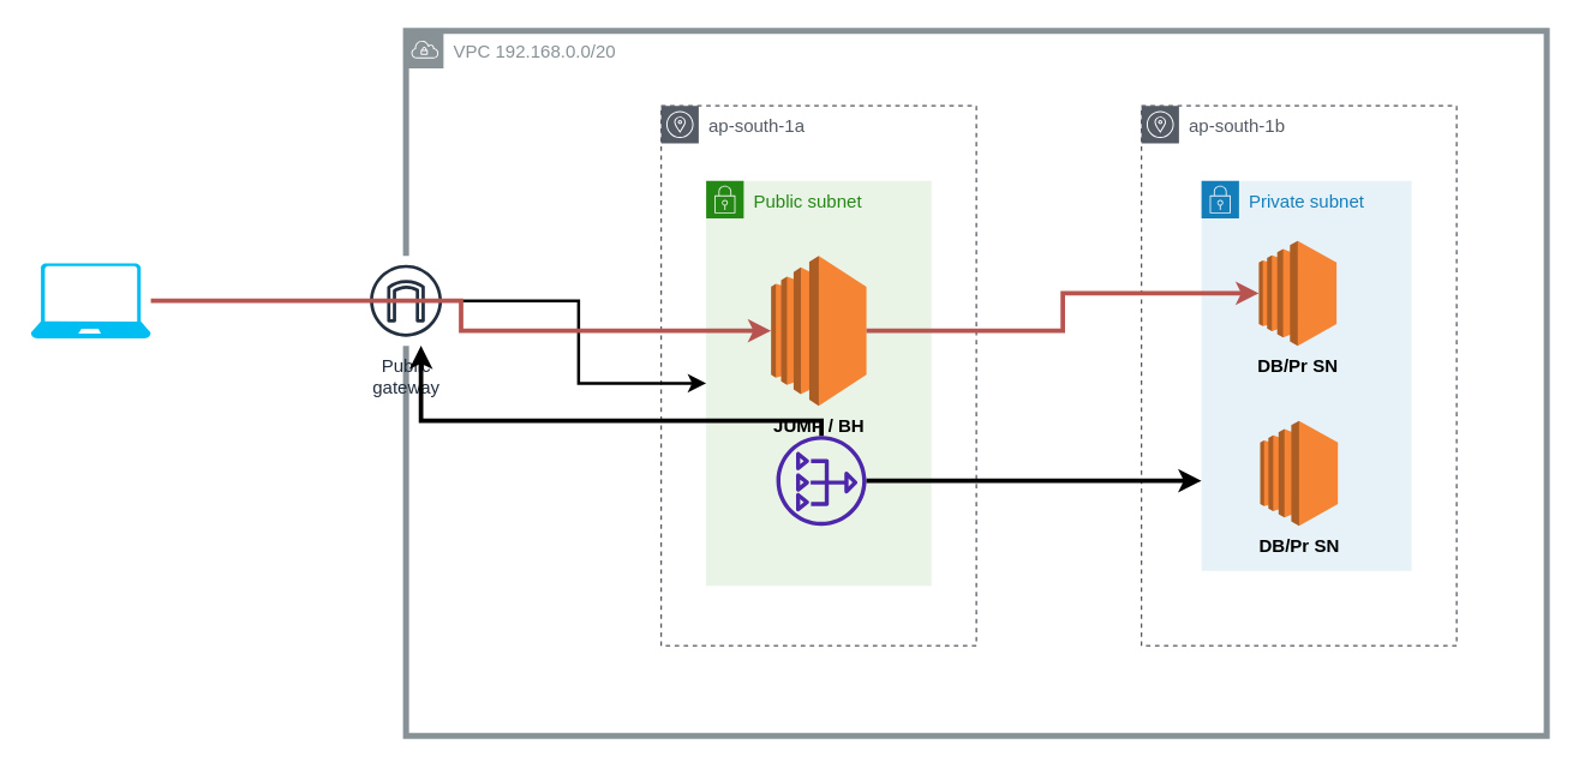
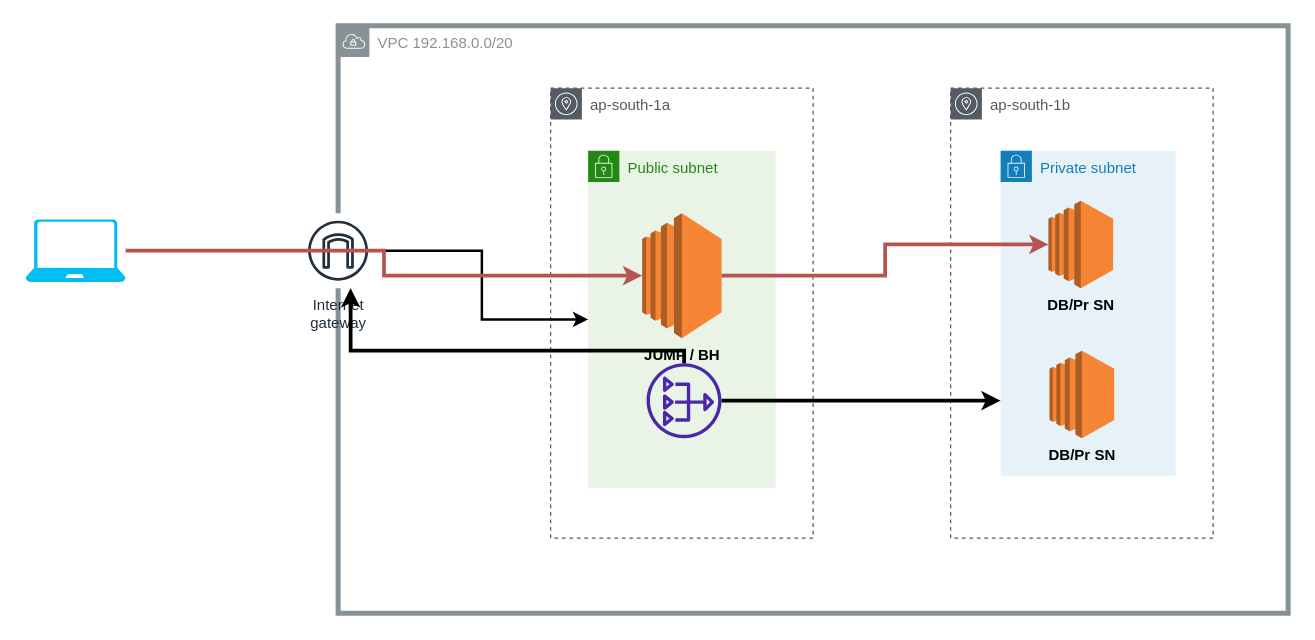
  <mxCell id="0" />
  <mxCell id="1" parent="0" />
  <mxCell id="2" value="VPC 192.168.0.0/20" style="sketch=0;outlineConnect=0;gradientColor=none;html=1;whiteSpace=wrap;fontSize=12;fontStyle=0;shape=mxgraph.aws4.group;grIcon=mxgraph.aws4.group_vpc;strokeColor=#879196;fillColor=none;verticalAlign=top;align=left;spacingLeft=30;fontColor=#879196;dashed=0;strokeWidth=4;" vertex="1" parent="1"><mxGeometry x="270" y="20" width="760" height="470" as="geometry" /></mxCell>
  <mxCell id="3" value="ap-south-1a" style="sketch=0;outlineConnect=0;gradientColor=none;html=1;whiteSpace=wrap;fontSize=12;fontStyle=0;shape=mxgraph.aws4.group;grIcon=mxgraph.aws4.group_availability_zone;strokeColor=#545B64;fillColor=none;verticalAlign=top;align=left;spacingLeft=30;fontColor=#545B64;dashed=1;" vertex="1" parent="1"><mxGeometry x="440" y="70" width="210" height="360" as="geometry" /></mxCell>
  <mxCell id="4" value="ap-south-1b" style="sketch=0;outlineConnect=0;gradientColor=none;html=1;whiteSpace=wrap;fontSize=12;fontStyle=0;shape=mxgraph.aws4.group;grIcon=mxgraph.aws4.group_availability_zone;strokeColor=#545B64;fillColor=none;verticalAlign=top;align=left;spacingLeft=30;fontColor=#545B64;dashed=1;" vertex="1" parent="1"><mxGeometry x="760" y="70" width="210" height="360" as="geometry" /></mxCell>
  <mxCell id="5" value="Public subnet" style="points=[[0,0],[0.25,0],[0.5,0],[0.75,0],[1,0],[1,0.25],[1,0.5],[1,0.75],[1,1],[0.75,1],[0.5,1],[0.25,1],[0,1],[0,0.75],[0,0.5],[0,0.25]];outlineConnect=0;gradientColor=none;html=1;whiteSpace=wrap;fontSize=12;fontStyle=0;container=1;pointerEvents=0;collapsible=0;recursiveResize=0;shape=mxgraph.aws4.group;grIcon=mxgraph.aws4.group_security_group;grStroke=0;strokeColor=#248814;fillColor=#E9F3E6;verticalAlign=top;align=left;spacingLeft=30;fontColor=#248814;dashed=0;" vertex="1" parent="1"><mxGeometry x="470" y="120" width="150" height="270" as="geometry" /></mxCell>
  <mxCell id="6" value="&lt;b&gt;JUMP / BH&lt;/b&gt;" style="outlineConnect=0;dashed=0;verticalLabelPosition=bottom;verticalAlign=top;align=center;html=1;shape=mxgraph.aws3.ec2;fillColor=#F58534;gradientColor=none;strokeWidth=4;" vertex="1" parent="5"><mxGeometry x="43.25" y="50" width="63.5" height="100" as="geometry" /></mxCell>
  <mxCell id="7" value="" style="sketch=0;outlineConnect=0;fontColor=#232F3E;gradientColor=none;fillColor=#4D27AA;strokeColor=none;dashed=0;verticalLabelPosition=bottom;verticalAlign=top;align=center;html=1;fontSize=12;fontStyle=0;aspect=fixed;pointerEvents=1;shape=mxgraph.aws4.nat_gateway;" vertex="1" parent="5"><mxGeometry x="46.75" y="170" width="60" height="60" as="geometry" /></mxCell>
  <mxCell id="8" value="Private subnet" style="points=[[0,0],[0.25,0],[0.5,0],[0.75,0],[1,0],[1,0.25],[1,0.5],[1,0.75],[1,1],[0.75,1],[0.5,1],[0.25,1],[0,1],[0,0.75],[0,0.5],[0,0.25]];outlineConnect=0;gradientColor=none;html=1;whiteSpace=wrap;fontSize=12;fontStyle=0;container=1;pointerEvents=0;collapsible=0;recursiveResize=0;shape=mxgraph.aws4.group;grIcon=mxgraph.aws4.group_security_group;grStroke=0;strokeColor=#147EBA;fillColor=#E6F2F8;verticalAlign=top;align=left;spacingLeft=30;fontColor=#147EBA;dashed=0;" vertex="1" parent="1"><mxGeometry x="800" y="120" width="140" height="260" as="geometry" /></mxCell>
  <mxCell id="9" value="&lt;b&gt;DB/Pr SN&lt;/b&gt;" style="outlineConnect=0;dashed=0;verticalLabelPosition=bottom;verticalAlign=top;align=center;html=1;shape=mxgraph.aws3.ec2;fillColor=#F58534;gradientColor=none;strokeWidth=4;" vertex="1" parent="8"><mxGeometry x="38.25" y="40" width="51.75" height="70" as="geometry" /></mxCell>
  <mxCell id="10" value="&lt;b&gt;DB/Pr SN&lt;/b&gt;" style="outlineConnect=0;dashed=0;verticalLabelPosition=bottom;verticalAlign=top;align=center;html=1;shape=mxgraph.aws3.ec2;fillColor=#F58534;gradientColor=none;strokeWidth=4;" vertex="1" parent="8"><mxGeometry x="39.13" y="160" width="51.75" height="70" as="geometry" /></mxCell>
  <mxCell id="11" style="edgeStyle=orthogonalEdgeStyle;rounded=0;orthogonalLoop=1;jettySize=auto;html=1;strokeWidth=2;" edge="1" parent="1" source="12" target="5"><mxGeometry relative="1" as="geometry" /></mxCell>
- <mxCell id="12" value="Public&#10;gateway" style="sketch=0;outlineConnect=0;fontColor=#232F3E;gradientColor=none;strokeColor=#232F3E;fillColor=#ffffff;dashed=0;verticalLabelPosition=bottom;verticalAlign=top;align=center;html=1;fontSize=12;fontStyle=0;aspect=fixed;shape=mxgraph.aws4.resourceIcon;resIcon=mxgraph.aws4.internet_gateway;" vertex="1" parent="1"><mxGeometry x="240" y="170" width="60" height="60" as="geometry" /></mxCell>
+ <mxCell id="12" value="Internet&#10;gateway" style="sketch=0;outlineConnect=0;fontColor=#232F3E;gradientColor=none;strokeColor=#232F3E;fillColor=#ffffff;dashed=0;verticalLabelPosition=bottom;verticalAlign=top;align=center;html=1;fontSize=12;fontStyle=0;aspect=fixed;shape=mxgraph.aws4.resourceIcon;resIcon=mxgraph.aws4.internet_gateway;" vertex="1" parent="1"><mxGeometry x="240" y="170" width="60" height="60" as="geometry" /></mxCell>
  <mxCell id="13" style="edgeStyle=orthogonalEdgeStyle;rounded=0;orthogonalLoop=1;jettySize=auto;html=1;strokeWidth=3;fillColor=#f8cecc;strokeColor=#b85450;" edge="1" parent="1" source="14" target="6"><mxGeometry relative="1" as="geometry" /></mxCell>
  <mxCell id="14" value="" style="verticalLabelPosition=bottom;html=1;verticalAlign=top;align=center;strokeColor=none;fillColor=#00BEF2;shape=mxgraph.azure.laptop;pointerEvents=1;" vertex="1" parent="1"><mxGeometry x="20" y="175" width="80" height="50" as="geometry" /></mxCell>
  <mxCell id="15" style="edgeStyle=orthogonalEdgeStyle;rounded=0;orthogonalLoop=1;jettySize=auto;html=1;strokeWidth=3;fillColor=#f8cecc;strokeColor=#b85450;" edge="1" parent="1" source="6" target="9"><mxGeometry relative="1" as="geometry" /></mxCell>
  <mxCell id="16" style="edgeStyle=orthogonalEdgeStyle;rounded=0;orthogonalLoop=1;jettySize=auto;html=1;strokeWidth=3;" edge="1" parent="1" source="7" target="8"><mxGeometry relative="1" as="geometry"><Array as="points"><mxPoint x="740" y="320" /><mxPoint x="740" y="320" /></Array></mxGeometry></mxCell>
  <mxCell id="17" style="edgeStyle=orthogonalEdgeStyle;rounded=0;orthogonalLoop=1;jettySize=auto;html=1;strokeWidth=3;" edge="1" parent="1" source="7" target="12"><mxGeometry relative="1" as="geometry"><Array as="points"><mxPoint x="547" y="280" /><mxPoint y="280" x="280" /></Array></mxGeometry></mxCell>
